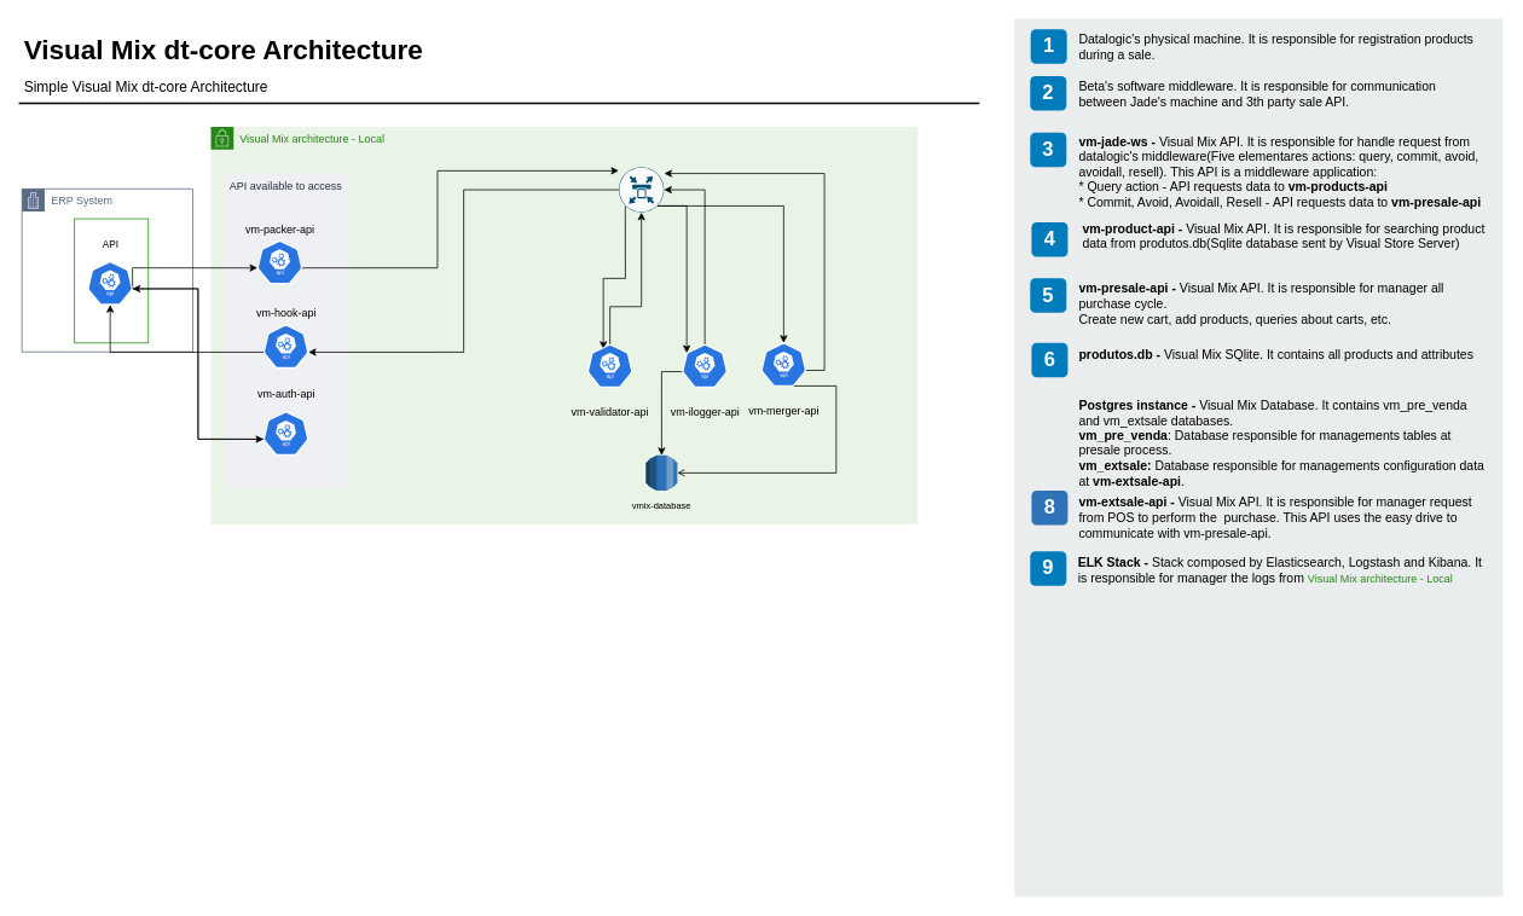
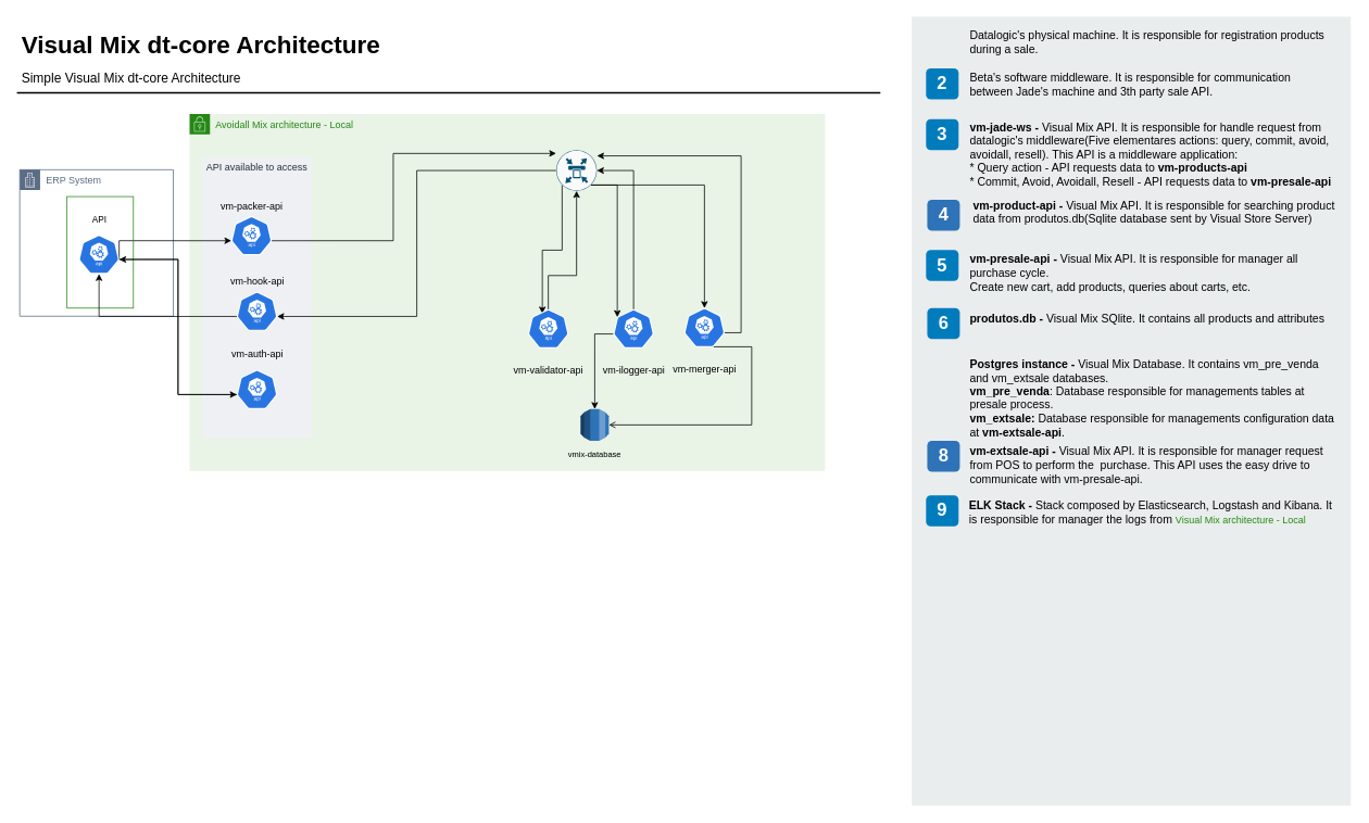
  <mxCell id="0" />
  <mxCell id="1" parent="0" />
  <mxCell id="2" value="ERP System" style="points=[[0,0],[0.25,0],[0.5,0],[0.75,0],[1,0],[1,0.25],[1,0.5],[1,0.75],[1,1],[0.75,1],[0.5,1],[0.25,1],[0,1],[0,0.75],[0,0.5],[0,0.25]];outlineConnect=0;gradientColor=none;html=1;whiteSpace=wrap;fontSize=12;fontStyle=0;shape=mxgraph.aws4.group;grIcon=mxgraph.aws4.group_corporate_data_center;strokeColor=#5A6C86;fillColor=none;verticalAlign=top;align=left;spacingLeft=30;fontColor=#5A6C86;dashed=0;" parent="1" vertex="1"><mxGeometry x="23.5" y="208" width="188.5" height="180" as="geometry" /></mxCell>
  <mxCell id="3" value="Visual Mix dt-core Architecture" style="text;html=1;resizable=0;points=[];autosize=1;align=left;verticalAlign=top;spacingTop=-4;fontSize=30;fontStyle=1" parent="1" vertex="1"><mxGeometry x="24" y="33.5" width="460" height="40" as="geometry" /></mxCell>
  <mxCell id="4" value="Simple Visual Mix dt-core Architecture" style="text;html=1;resizable=0;points=[];autosize=1;align=left;verticalAlign=top;spacingTop=-4;fontSize=16" parent="1" vertex="1"><mxGeometry x="24" y="83.5" width="290" height="20" as="geometry" /></mxCell>
  <mxCell id="5" value="" style="line;strokeWidth=2;html=1;fontSize=14;" parent="1" vertex="1"><mxGeometry x="20" y="108.5" width="1060" height="10" as="geometry" /></mxCell>
  <mxCell id="6" value="" style="rounded=0;whiteSpace=wrap;html=1;fillColor=#EAEDED;fontSize=22;fontColor=#FFFFFF;strokeColor=none;labelBackgroundColor=none;" parent="1" vertex="1"><mxGeometry x="1118.5" y="20" width="539" height="969" as="geometry" /></mxCell>
- <mxCell id="7" value="1" style="rounded=1;whiteSpace=wrap;html=1;fillColor=#007CBD;strokeColor=none;fontColor=#FFFFFF;fontStyle=1;fontSize=22;labelBackgroundColor=none;" parent="1" vertex="1"><mxGeometry x="1136.5" y="32" width="40" height="38" as="geometry" /></mxCell>
  <mxCell id="8" value="2" style="rounded=1;whiteSpace=wrap;html=1;fillColor=#007CBD;strokeColor=none;fontColor=#FFFFFF;fontStyle=1;fontSize=22;labelBackgroundColor=none;" parent="1" vertex="1"><mxGeometry x="1136" y="83.5" width="40" height="38" as="geometry" /></mxCell>
  <mxCell id="9" value="3" style="rounded=1;whiteSpace=wrap;html=1;fillColor=#007CBD;strokeColor=none;fontColor=#FFFFFF;fontStyle=1;fontSize=22;labelBackgroundColor=none;" parent="1" vertex="1"><mxGeometry x="1136" y="146" width="40" height="38" as="geometry" /></mxCell>
- <mxCell id="10" value="4" style="rounded=1;whiteSpace=wrap;html=1;fillColor=#007CBD;strokeColor=none;fontColor=#FFFFFF;fontStyle=1;fontSize=22;labelBackgroundColor=none;" parent="1" vertex="1"><mxGeometry x="1137.5" y="245" width="40" height="38" as="geometry" /></mxCell>
+ <mxCell id="10" value="4" style="rounded=1;whiteSpace=wrap;html=1;fillColor=#2e73b8;strokeColor=none;fontColor=#FFFFFF;fontStyle=1;fontSize=22;labelBackgroundColor=none;" parent="1" vertex="1"><mxGeometry x="1137.5" y="245" width="40" height="38" as="geometry" /></mxCell>
  <mxCell id="11" value="5" style="rounded=1;whiteSpace=wrap;html=1;fillColor=#007CBD;strokeColor=none;fontColor=#FFFFFF;fontStyle=1;fontSize=22;labelBackgroundColor=none;" parent="1" vertex="1"><mxGeometry x="1136" y="306.5" width="40" height="38" as="geometry" /></mxCell>
  <mxCell id="12" value="6" style="rounded=1;whiteSpace=wrap;html=1;fillColor=#007CBD;strokeColor=none;fontColor=#FFFFFF;fontStyle=1;fontSize=22;labelBackgroundColor=none;" parent="1" vertex="1"><mxGeometry x="1137.5" y="378" width="40" height="38" as="geometry" /></mxCell>
  <mxCell id="13" value="8" style="rounded=1;whiteSpace=wrap;html=1;fillColor=#2e73b8;strokeColor=none;fontColor=#FFFFFF;fontStyle=1;fontSize=22;labelBackgroundColor=none;" parent="1" vertex="1"><mxGeometry x="1137.5" y="541" width="40" height="38" as="geometry" /></mxCell>
  <mxCell id="14" value="&lt;span&gt;Datalogic's physical&amp;nbsp;machine. It is responsible&amp;nbsp;for&amp;nbsp;registration products during a sale.&amp;nbsp;&lt;br&gt;&lt;br&gt;&lt;/span&gt;" style="text;html=1;align=left;verticalAlign=top;spacingTop=-4;fontSize=14;labelBackgroundColor=none;whiteSpace=wrap;" parent="1" vertex="1"><mxGeometry x="1188" y="31.5" width="449" height="46.5" as="geometry" /></mxCell>
  <mxCell id="15" value="Beta's software middleware. It is responsible for communication between Jade's machine and 3th party sale API." style="text;html=1;align=left;verticalAlign=top;spacingTop=-4;fontSize=14;labelBackgroundColor=none;whiteSpace=wrap;" parent="1" vertex="1"><mxGeometry x="1188" y="84" width="450" height="43.5" as="geometry" /></mxCell>
  <mxCell id="16" value="&lt;b&gt;vm-jade-ws -&amp;nbsp;&lt;/b&gt;Visual Mix API. It is responsible for handle request from datalogic's middleware(Five elementares actions: query, commit, avoid, avoidall, resell).&amp;nbsp;This API is a middleware application: &lt;br&gt;* Query action - API requests data to &lt;b&gt;vm-products-api&lt;br&gt;&lt;/b&gt;* Commit, Avoid, Avoidall, Resell -&amp;nbsp;API requests data to&amp;nbsp;&lt;b&gt;vm-presale-api&lt;/b&gt;" style="text;html=1;align=left;verticalAlign=top;spacingTop=-4;fontSize=14;labelBackgroundColor=none;whiteSpace=wrap;" parent="1" vertex="1"><mxGeometry x="1188" y="144.5" width="450" height="117" as="geometry" /></mxCell>
  <mxCell id="17" value="&lt;span&gt;&lt;b&gt;vm-product-api&amp;nbsp;&lt;/b&gt;&lt;/span&gt;&lt;b&gt;-&amp;nbsp;&lt;/b&gt;Visual Mix API. It is responsible for searching product data from produtos.db(Sqlite database sent by Visual Store Server)" style="text;html=1;align=left;verticalAlign=top;spacingTop=-4;fontSize=14;labelBackgroundColor=none;whiteSpace=wrap;" parent="1" vertex="1"><mxGeometry x="1191.5" y="240.5" width="450" height="49.5" as="geometry" /></mxCell>
  <mxCell id="18" value="&lt;b&gt;vm-presale-api&amp;nbsp;&lt;/b&gt;&lt;b&gt;-&amp;nbsp;&lt;/b&gt;Visual Mix API. It is responsible for manager all purchase cycle. &lt;br&gt;Create new cart, add products, queries about carts, etc." style="text;html=1;align=left;verticalAlign=top;spacingTop=-4;fontSize=14;labelBackgroundColor=none;whiteSpace=wrap;" parent="1" vertex="1"><mxGeometry x="1188" y="306.5" width="449" height="62.5" as="geometry" /></mxCell>
  <mxCell id="19" value="&lt;b&gt;produtos.db&amp;nbsp;&lt;/b&gt;&lt;b&gt;-&amp;nbsp;&lt;/b&gt;Visual Mix&amp;nbsp;SQlite.&amp;nbsp;It contains all products and attributes&amp;nbsp;&lt;br&gt;" style="text;html=1;align=left;verticalAlign=top;spacingTop=-4;fontSize=14;labelBackgroundColor=none;whiteSpace=wrap;" parent="1" vertex="1"><mxGeometry x="1188" y="379.5" width="450" height="28.5" as="geometry" /></mxCell>
  <mxCell id="20" value="&lt;b&gt;vm-extsale-api&amp;nbsp;&lt;/b&gt;&lt;b&gt;-&amp;nbsp;&lt;/b&gt;Visual Mix API. It is responsible for manager request from POS to perform the &amp;nbsp;purchase. This API uses the easy drive to communicate with vm-presale-api." style="text;html=1;align=left;verticalAlign=top;spacingTop=-4;fontSize=14;labelBackgroundColor=none;whiteSpace=wrap;" parent="1" vertex="1"><mxGeometry x="1188" y="542.5" width="449" height="55.5" as="geometry" /></mxCell>
- <mxCell id="21" value="Visual Mix architecture - Local" style="points=[[0,0],[0.25,0],[0.5,0],[0.75,0],[1,0],[1,0.25],[1,0.5],[1,0.75],[1,1],[0.75,1],[0.5,1],[0.25,1],[0,1],[0,0.75],[0,0.5],[0,0.25]];outlineConnect=0;gradientColor=none;html=1;whiteSpace=wrap;fontSize=12;fontStyle=0;shape=mxgraph.aws4.group;grIcon=mxgraph.aws4.group_security_group;grStroke=0;strokeColor=#248814;fillColor=#E9F3E6;verticalAlign=top;align=left;spacingLeft=30;fontColor=#248814;dashed=0;" parent="1" vertex="1"><mxGeometry x="232" y="139.5" width="780" height="438.5" as="geometry" /></mxCell>
+ <mxCell id="21" value="Avoidall Mix architecture - Local" style="points=[[0,0],[0.25,0],[0.5,0],[0.75,0],[1,0],[1,0.25],[1,0.5],[1,0.75],[1,1],[0.75,1],[0.5,1],[0.25,1],[0,1],[0,0.75],[0,0.5],[0,0.25]];outlineConnect=0;gradientColor=none;html=1;whiteSpace=wrap;fontSize=12;fontStyle=0;shape=mxgraph.aws4.group;grIcon=mxgraph.aws4.group_security_group;grStroke=0;strokeColor=#248814;fillColor=#E9F3E6;verticalAlign=top;align=left;spacingLeft=30;fontColor=#248814;dashed=0;" parent="1" vertex="1"><mxGeometry x="232" y="139.5" width="780" height="438.5" as="geometry" /></mxCell>
  <mxCell id="22" value="API available to access" style="fillColor=#EFF0F3;strokeColor=none;dashed=0;verticalAlign=top;fontStyle=0;fontColor=#232F3D;" parent="1" vertex="1"><mxGeometry x="247.5" y="192" width="134.5" height="346" as="geometry" /></mxCell>
  <mxCell id="23" style="edgeStyle=orthogonalEdgeStyle;rounded=0;orthogonalLoop=1;jettySize=auto;html=1;exitX=0.995;exitY=0.63;exitDx=0;exitDy=0;exitPerimeter=0;entryX=0;entryY=0.08;entryDx=0;entryDy=0;entryPerimeter=0;" edge="1" parent="1" source="24" target="37"><mxGeometry relative="1" as="geometry"><Array as="points"><mxPoint x="482" y="295" /><mxPoint x="482" y="188" /></Array></mxGeometry></mxCell>
  <mxCell id="24" value="vm-packer-api&lt;br&gt;&lt;br&gt;&lt;br&gt;&lt;br&gt;&lt;br&gt;&lt;br&gt;" style="html=1;dashed=0;whitespace=wrap;fillColor=#2875E2;strokeColor=#ffffff;points=[[0.005,0.63,0],[0.1,0.2,0],[0.9,0.2,0],[0.5,0,0],[0.995,0.63,0],[0.72,0.99,0],[0.5,1,0],[0.28,0.99,0]];shape=mxgraph.kubernetes.icon;prIcon=api" parent="1" vertex="1"><mxGeometry x="283" y="265" width="50" height="48" as="geometry" /></mxCell>
  <mxCell id="25" style="edgeStyle=orthogonalEdgeStyle;rounded=0;orthogonalLoop=1;jettySize=auto;html=1;exitX=0.995;exitY=0.63;exitDx=0;exitDy=0;exitPerimeter=0;entryX=0.005;entryY=0.63;entryDx=0;entryDy=0;entryPerimeter=0;" parent="1" source="32" target="24" edge="1"><mxGeometry relative="1" as="geometry"><Array as="points"><mxPoint x="146" y="295" /></Array></mxGeometry></mxCell>
  <mxCell id="26" value="&lt;span style=&quot;font-size: 10px&quot;&gt;vmix-database&lt;/span&gt;" style="outlineConnect=0;dashed=0;verticalLabelPosition=bottom;verticalAlign=top;align=center;html=1;shape=mxgraph.aws3.rds;fillColor=#2E73B8;gradientColor=none;fontSize=14;" parent="1" vertex="1"><mxGeometry x="712" y="502" width="34.66" height="39" as="geometry" /></mxCell>
  <mxCell id="27" value="&lt;b&gt;Postgres instance&amp;nbsp;&lt;/b&gt;&lt;b&gt;-&amp;nbsp;&lt;/b&gt;Visual Mix&amp;nbsp;Database.&amp;nbsp;It contains vm_pre_venda and vm_extsale databases.&lt;br&gt;&lt;b&gt;vm_pre_venda&lt;/b&gt;: Database responsible for managements tables at presale process.&lt;br&gt;&lt;b&gt;vm_extsale:&amp;nbsp;&lt;/b&gt;Database responsible for managements configuration data at &lt;b&gt;vm-extsale-api&lt;/b&gt;.&lt;b&gt;&lt;br&gt;&amp;nbsp;&lt;/b&gt;" style="text;html=1;align=left;verticalAlign=top;spacingTop=-4;fontSize=14;labelBackgroundColor=none;whiteSpace=wrap;" parent="1" vertex="1"><mxGeometry x="1188" y="435.75" width="450" height="105.25" as="geometry" /></mxCell>
  <mxCell id="28" value="9" style="rounded=1;whiteSpace=wrap;html=1;fillColor=#007CBD;strokeColor=none;fontColor=#FFFFFF;fontStyle=1;fontSize=22;labelBackgroundColor=none;" parent="1" vertex="1"><mxGeometry x="1136" y="608" width="40" height="38" as="geometry" /></mxCell>
  <mxCell id="29" value="&lt;b&gt;ELK Stack&amp;nbsp;&lt;/b&gt;&lt;b&gt;-&amp;nbsp;&lt;/b&gt;Stack composed by Elasticsearch, Logstash and Kibana. It is responsible for manager the logs from&amp;nbsp;&lt;span style=&quot;color: rgb(36 , 136 , 20) ; font-size: 12px&quot;&gt;Visual Mix architecture - Local&lt;/span&gt;" style="text;html=1;align=left;verticalAlign=top;spacingTop=-4;fontSize=14;labelBackgroundColor=none;whiteSpace=wrap;" parent="1" vertex="1"><mxGeometry x="1186.5" y="609.5" width="449" height="55.5" as="geometry" /></mxCell>
  <mxCell id="30" value="" style="group" parent="1" vertex="1" connectable="0"><mxGeometry x="81.5" y="241" width="81.5" height="137" as="geometry" /></mxCell>
  <mxCell id="31" value="" style="whiteSpace=wrap;html=1;dashed=0;fontColor=#AAB7B8;fontStyle=0;align=left;verticalAlign=top;strokeColor=#248814;fillColor=none;gradientColor=none;spacingLeft=30;" parent="30" vertex="1"><mxGeometry width="81.5" height="137" as="geometry" /></mxCell>
  <mxCell id="32" value="&lt;font style=&quot;font-size: 11px&quot;&gt;API&lt;br&gt;&lt;br&gt;&lt;br&gt;&lt;br&gt;&lt;br&gt;&lt;br&gt;&lt;br&gt;&lt;/font&gt;" style="html=1;dashed=0;whitespace=wrap;fillColor=#2875E2;strokeColor=#ffffff;points=[[0.005,0.63,0],[0.1,0.2,0],[0.9,0.2,0],[0.5,0,0],[0.995,0.63,0],[0.72,0.99,0],[0.5,1,0],[0.28,0.99,0]];shape=mxgraph.kubernetes.icon;prIcon=api" parent="30" vertex="1"><mxGeometry x="14.25" y="47" width="50" height="48" as="geometry" /></mxCell>
  <mxCell id="33" style="edgeStyle=orthogonalEdgeStyle;rounded=0;orthogonalLoop=1;jettySize=auto;html=1;exitX=0.855;exitY=0.856;exitDx=0;exitDy=0;exitPerimeter=0;" parent="1" source="37" target="43" edge="1"><mxGeometry relative="1" as="geometry" /></mxCell>
  <mxCell id="34" style="edgeStyle=orthogonalEdgeStyle;rounded=0;orthogonalLoop=1;jettySize=auto;html=1;exitX=0.855;exitY=0.856;exitDx=0;exitDy=0;exitPerimeter=0;entryX=0.1;entryY=0.2;entryDx=0;entryDy=0;entryPerimeter=0;" parent="1" source="37" target="40" edge="1"><mxGeometry relative="1" as="geometry" /></mxCell>
  <mxCell id="35" style="edgeStyle=orthogonalEdgeStyle;rounded=0;orthogonalLoop=1;jettySize=auto;html=1;exitX=0.145;exitY=0.855;exitDx=0;exitDy=0;exitPerimeter=0;entryX=0.353;entryY=0.108;entryDx=0;entryDy=0;entryPerimeter=0;" parent="1" source="37" target="45" edge="1"><mxGeometry relative="1" as="geometry" /></mxCell>
  <mxCell id="36" style="edgeStyle=orthogonalEdgeStyle;rounded=0;orthogonalLoop=1;jettySize=auto;html=1;exitX=0;exitY=0.5;exitDx=0;exitDy=0;exitPerimeter=0;entryX=0.995;entryY=0.63;entryDx=0;entryDy=0;entryPerimeter=0;" edge="1" parent="1" source="37" target="47"><mxGeometry relative="1" as="geometry" /></mxCell>
  <mxCell id="37" value="" style="points=[[0.5,0,0],[1,0.5,0],[0.5,1,0],[0,0.5,0],[0.145,0.145,0],[0.856,0.145,0],[0.855,0.856,0],[0.145,0.855,0]];verticalLabelPosition=bottom;html=1;verticalAlign=top;aspect=fixed;align=center;pointerEvents=1;shape=mxgraph.cisco19.rect;prIcon=ip_telephone_router;fillColor=#FAFAFA;strokeColor=#005073;" parent="1" vertex="1"><mxGeometry x="682" y="184" width="50" height="50" as="geometry" /></mxCell>
  <mxCell id="38" style="edgeStyle=orthogonalEdgeStyle;rounded=0;orthogonalLoop=1;jettySize=auto;html=1;exitX=0.5;exitY=0;exitDx=0;exitDy=0;exitPerimeter=0;entryX=1;entryY=0.5;entryDx=0;entryDy=0;entryPerimeter=0;" parent="1" source="40" target="37" edge="1"><mxGeometry relative="1" as="geometry" /></mxCell>
  <mxCell id="39" style="edgeStyle=orthogonalEdgeStyle;rounded=0;orthogonalLoop=1;jettySize=auto;html=1;exitX=0.005;exitY=0.63;exitDx=0;exitDy=0;exitPerimeter=0;entryX=0.5;entryY=0;entryDx=0;entryDy=0;entryPerimeter=0;" parent="1" source="40" target="26" edge="1"><mxGeometry relative="1" as="geometry" /></mxCell>
  <mxCell id="40" value="&lt;br&gt;&lt;br&gt;&lt;br&gt;&lt;br&gt;&lt;br&gt;&lt;br&gt;&lt;br&gt;&lt;br&gt;vm-ilogger-api&lt;br&gt;&lt;br&gt;" style="html=1;dashed=0;whitespace=wrap;fillColor=#2875E2;strokeColor=#ffffff;points=[[0.005,0.63,0],[0.1,0.2,0],[0.9,0.2,0],[0.5,0,0],[0.995,0.63,0],[0.72,0.99,0],[0.5,1,0],[0.28,0.99,0]];shape=mxgraph.kubernetes.icon;prIcon=api" parent="1" vertex="1"><mxGeometry x="752" y="379.5" width="50" height="48" as="geometry" /></mxCell>
  <mxCell id="41" style="edgeStyle=orthogonalEdgeStyle;rounded=0;orthogonalLoop=1;jettySize=auto;html=1;exitX=0.995;exitY=0.63;exitDx=0;exitDy=0;exitPerimeter=0;entryX=1.003;entryY=0.14;entryDx=0;entryDy=0;entryPerimeter=0;" parent="1" source="43" target="37" edge="1"><mxGeometry relative="1" as="geometry" /></mxCell>
  <mxCell id="42" style="edgeStyle=orthogonalEdgeStyle;rounded=0;orthogonalLoop=1;jettySize=auto;html=1;exitX=0.72;exitY=0.99;exitDx=0;exitDy=0;exitPerimeter=0;entryX=1;entryY=0.5;entryDx=0;entryDy=0;entryPerimeter=0;endArrow=open;" parent="1" source="43" target="26" edge="1"><mxGeometry relative="1" as="geometry"><Array as="points"><mxPoint x="922" y="426" /><mxPoint x="922" y="522" /></Array></mxGeometry></mxCell>
  <mxCell id="43" value="&lt;br&gt;&lt;br&gt;&lt;br&gt;&lt;br&gt;&lt;br&gt;&lt;br&gt;&lt;br&gt;vm-merger-api" style="html=1;dashed=0;whitespace=wrap;fillColor=#2875E2;strokeColor=#ffffff;points=[[0.005,0.63,0],[0.1,0.2,0],[0.9,0.2,0],[0.5,0,0],[0.995,0.63,0],[0.72,0.99,0],[0.5,1,0],[0.28,0.99,0]];shape=mxgraph.kubernetes.icon;prIcon=api" parent="1" vertex="1"><mxGeometry x="839" y="378" width="50" height="48" as="geometry" /></mxCell>
  <mxCell id="44" style="edgeStyle=orthogonalEdgeStyle;rounded=0;orthogonalLoop=1;jettySize=auto;html=1;exitX=0.5;exitY=0;exitDx=0;exitDy=0;exitPerimeter=0;entryX=0.5;entryY=1;entryDx=0;entryDy=0;entryPerimeter=0;" parent="1" source="45" target="37" edge="1"><mxGeometry relative="1" as="geometry"><Array as="points"><mxPoint x="672" y="338" /><mxPoint x="707" y="338" /></Array></mxGeometry></mxCell>
  <mxCell id="45" value="&lt;br&gt;&lt;br&gt;&lt;br&gt;&lt;br&gt;&lt;br&gt;&lt;br&gt;&lt;br&gt;&lt;br&gt;&lt;br&gt;&lt;br&gt;&lt;br&gt;vm-validator-api&lt;br&gt;&lt;br&gt;&lt;br&gt;&lt;br&gt;&lt;br&gt;" style="html=1;dashed=0;whitespace=wrap;fillColor=#2875E2;strokeColor=#ffffff;points=[[0.005,0.63,0],[0.1,0.2,0],[0.9,0.2,0],[0.5,0,0],[0.995,0.63,0],[0.72,0.99,0],[0.5,1,0],[0.28,0.99,0]];shape=mxgraph.kubernetes.icon;prIcon=api" parent="1" vertex="1"><mxGeometry x="647.34" y="379.5" width="50" height="48" as="geometry" /></mxCell>
  <mxCell id="46" style="edgeStyle=orthogonalEdgeStyle;rounded=0;orthogonalLoop=1;jettySize=auto;html=1;exitX=0.005;exitY=0.63;exitDx=0;exitDy=0;exitPerimeter=0;" parent="1" source="47" target="32" edge="1"><mxGeometry relative="1" as="geometry" /></mxCell>
  <mxCell id="47" value="vm-hook-api&lt;br&gt;&lt;br&gt;&lt;br&gt;&lt;br&gt;&lt;br&gt;&lt;br&gt;" style="html=1;dashed=0;whitespace=wrap;fillColor=#2875E2;strokeColor=#ffffff;points=[[0.005,0.63,0],[0.1,0.2,0],[0.9,0.2,0],[0.5,0,0],[0.995,0.63,0],[0.72,0.99,0],[0.5,1,0],[0.28,0.99,0]];shape=mxgraph.kubernetes.icon;prIcon=api" parent="1" vertex="1"><mxGeometry x="289.75" y="358" width="50" height="48" as="geometry" /></mxCell>
  <mxCell id="48" style="edgeStyle=orthogonalEdgeStyle;rounded=0;orthogonalLoop=1;jettySize=auto;html=1;exitX=0.005;exitY=0.63;exitDx=0;exitDy=0;exitPerimeter=0;entryX=0.995;entryY=0.63;entryDx=0;entryDy=0;entryPerimeter=0;" edge="1" parent="1" source="49" target="32"><mxGeometry relative="1" as="geometry" /></mxCell>
  <mxCell id="49" value="vm-auth-api&lt;br&gt;&lt;br&gt;&lt;br&gt;&lt;br&gt;&lt;br&gt;&lt;br&gt;&lt;br&gt;" style="html=1;dashed=0;whitespace=wrap;fillColor=#2875E2;strokeColor=#ffffff;points=[[0.005,0.63,0],[0.1,0.2,0],[0.9,0.2,0],[0.5,0,0],[0.995,0.63,0],[0.72,0.99,0],[0.5,1,0],[0.28,0.99,0]];shape=mxgraph.kubernetes.icon;prIcon=api" vertex="1" parent="1"><mxGeometry x="289.75" y="454" width="50" height="48" as="geometry" /></mxCell>
  <mxCell id="50" style="edgeStyle=orthogonalEdgeStyle;rounded=0;orthogonalLoop=1;jettySize=auto;html=1;exitX=0.995;exitY=0.63;exitDx=0;exitDy=0;exitPerimeter=0;entryX=0.005;entryY=0.63;entryDx=0;entryDy=0;entryPerimeter=0;" edge="1" parent="1" source="32" target="49"><mxGeometry relative="1" as="geometry" /></mxCell>
